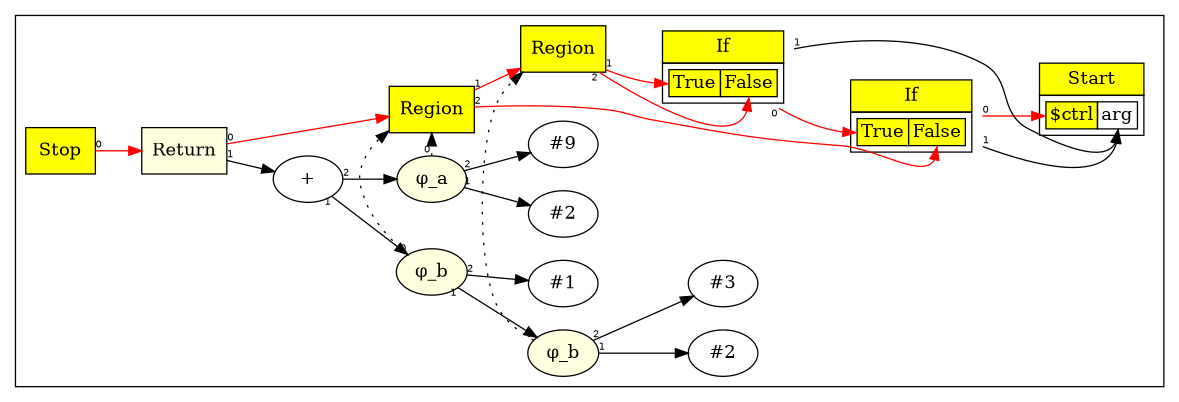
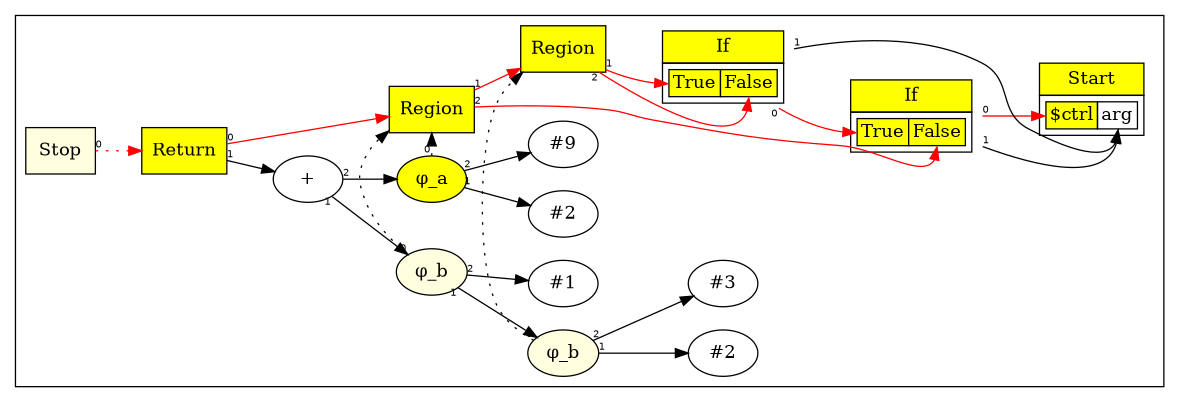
  digraph {
    concentrate=true
    ordering=in
    rankdir=LR
    edge [fontname=Helvetica fontsize=8 taillabel=1]
    n1 [fillcolor=yellow label=Region shape=box style=filled]
    n2 [fillcolor=lightyellow label="&phi;_b" style=filled]
    n3 [fillcolor=yellow label=Region shape=box style=filled]
-   n4 [fillcolor=lightyellow label="&phi;_a" style=filled]
+   n4 [fillcolor=yellow label="&phi;_a" style=filled]
    n5 [fillcolor=lightyellow label="&phi;_b" style=filled]
    n6 [label=< 			<TABLE BORDER="0" CELLBORDER="1" CELLSPACING="0" CELLPADDING="4"> 			<TR><TD BGCOLOR="yellow">Start</TD></TR> 			<TR><TD> 				<TABLE BORDER="0" CELLBORDER="1" CELLSPACING="0"> 				<TR><TD PORT="p0" BGCOLOR="yellow">$ctrl</TD><TD PORT="p1">arg</TD></TR> 				</TABLE> 			</TD></TR> 			</TABLE>> shape=plaintext]
-   n7 [fillcolor=yellow label=Stop shape=box style=filled]
+   n7 [fillcolor=lightyellow label=Stop shape=box style=filled]
    n8 [label="#9"]
    n9 [label="#1"]
    n10 [label=< 			<TABLE BORDER="0" CELLBORDER="1" CELLSPACING="0" CELLPADDING="4"> 			<TR><TD BGCOLOR="yellow">If</TD></TR> 			<TR><TD> 				<TABLE BORDER="0" CELLBORDER="1" CELLSPACING="0"> 				<TR><TD PORT="p0" BGCOLOR="yellow">True</TD><TD PORT="p1" BGCOLOR="yellow">False</TD></TR> 				</TABLE> 			</TD></TR> 			</TABLE>> shape=plaintext]
    n11 [label="#2"]
    n12 [label=< 			<TABLE BORDER="0" CELLBORDER="1" CELLSPACING="0" CELLPADDING="4"> 			<TR><TD BGCOLOR="yellow">If</TD></TR> 			<TR><TD> 				<TABLE BORDER="0" CELLBORDER="1" CELLSPACING="0"> 				<TR><TD PORT="p0" BGCOLOR="yellow">True</TD><TD PORT="p1" BGCOLOR="yellow">False</TD></TR> 				</TABLE> 			</TD></TR> 			</TABLE>> shape=plaintext]
    n13 [label="#2"]
    n14 [label="#3"]
    n15 [label="+"]
-   n16 [fillcolor=lightyellow label=Return shape=box style=filled]
+   n16 [fillcolor=yellow label=Return shape=box style=filled]
    subgraph cluster_1 {
      n6
      n7
      n8
      n9
      n10
      n11
      n12
      n13
      n14
      n15
      n16
      subgraph sub_2 {
        rank=same
        n1
        n2
      }
      subgraph sub_3 {
        rank=same
        n3
        n4
        n5
      }
    }
    n1 -> n12 [color=red headport=p0]
    n1 -> n12 [color=red headport=p1 taillabel=2]
    n2 -> n1 [style=dotted taillabel=0]
    n2 -> n13
    n2 -> n14 [taillabel=2]
    n3 -> n1 [color=red]
    n3 -> n10 [color=red headport=p1 taillabel=2]
    n4 -> n3 [style=dotted taillabel=0]
    n4 -> n8 [taillabel=2]
    n4 -> n11
    n5 -> n2
    n5 -> n3 [style=dotted taillabel=0]
    n5 -> n9 [taillabel=2]
-   n7 -> n16 [color=red taillabel=0]
+   n7 -> n16 [color=red taillabel=0 style=dotted]
    n10 -> n6 [color=red headport=p0 taillabel=0]
    n10 -> n6 [headport=p1]
    n12 -> n6 [headport=p1]
    n12 -> n10 [color=red headport=p0 taillabel=0]
    n15 -> n4 [taillabel=2]
    n15 -> n5
    n16 -> n3 [color=red taillabel=0]
    n16 -> n15
  }
